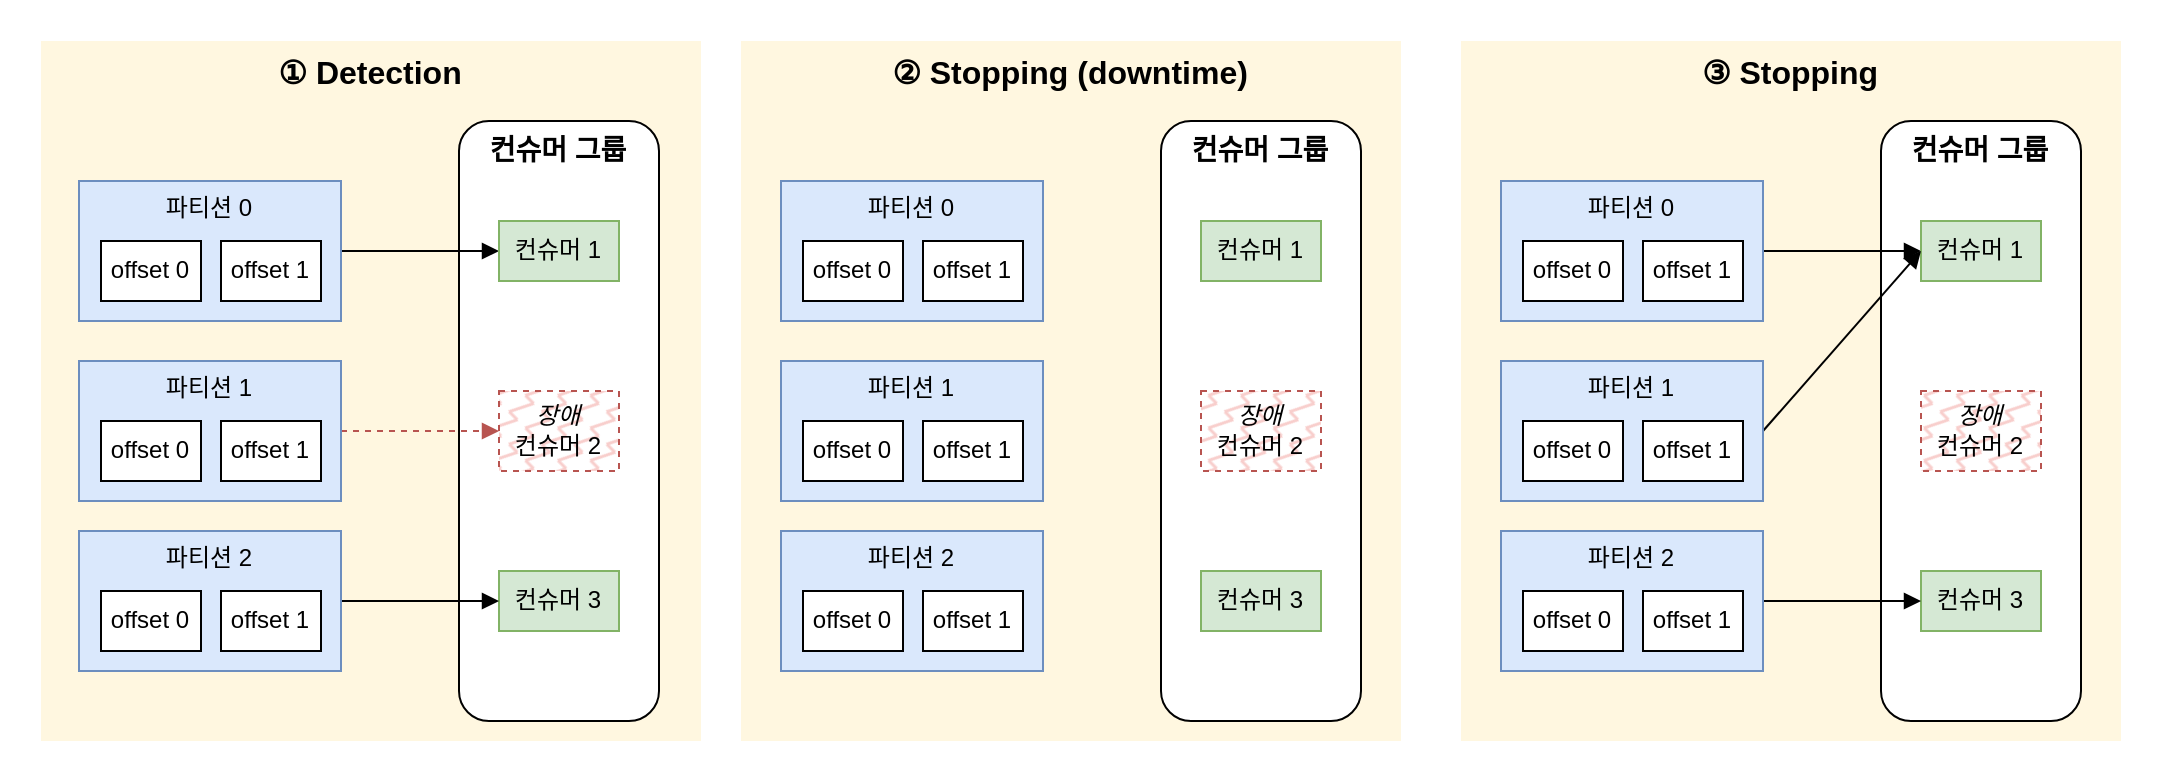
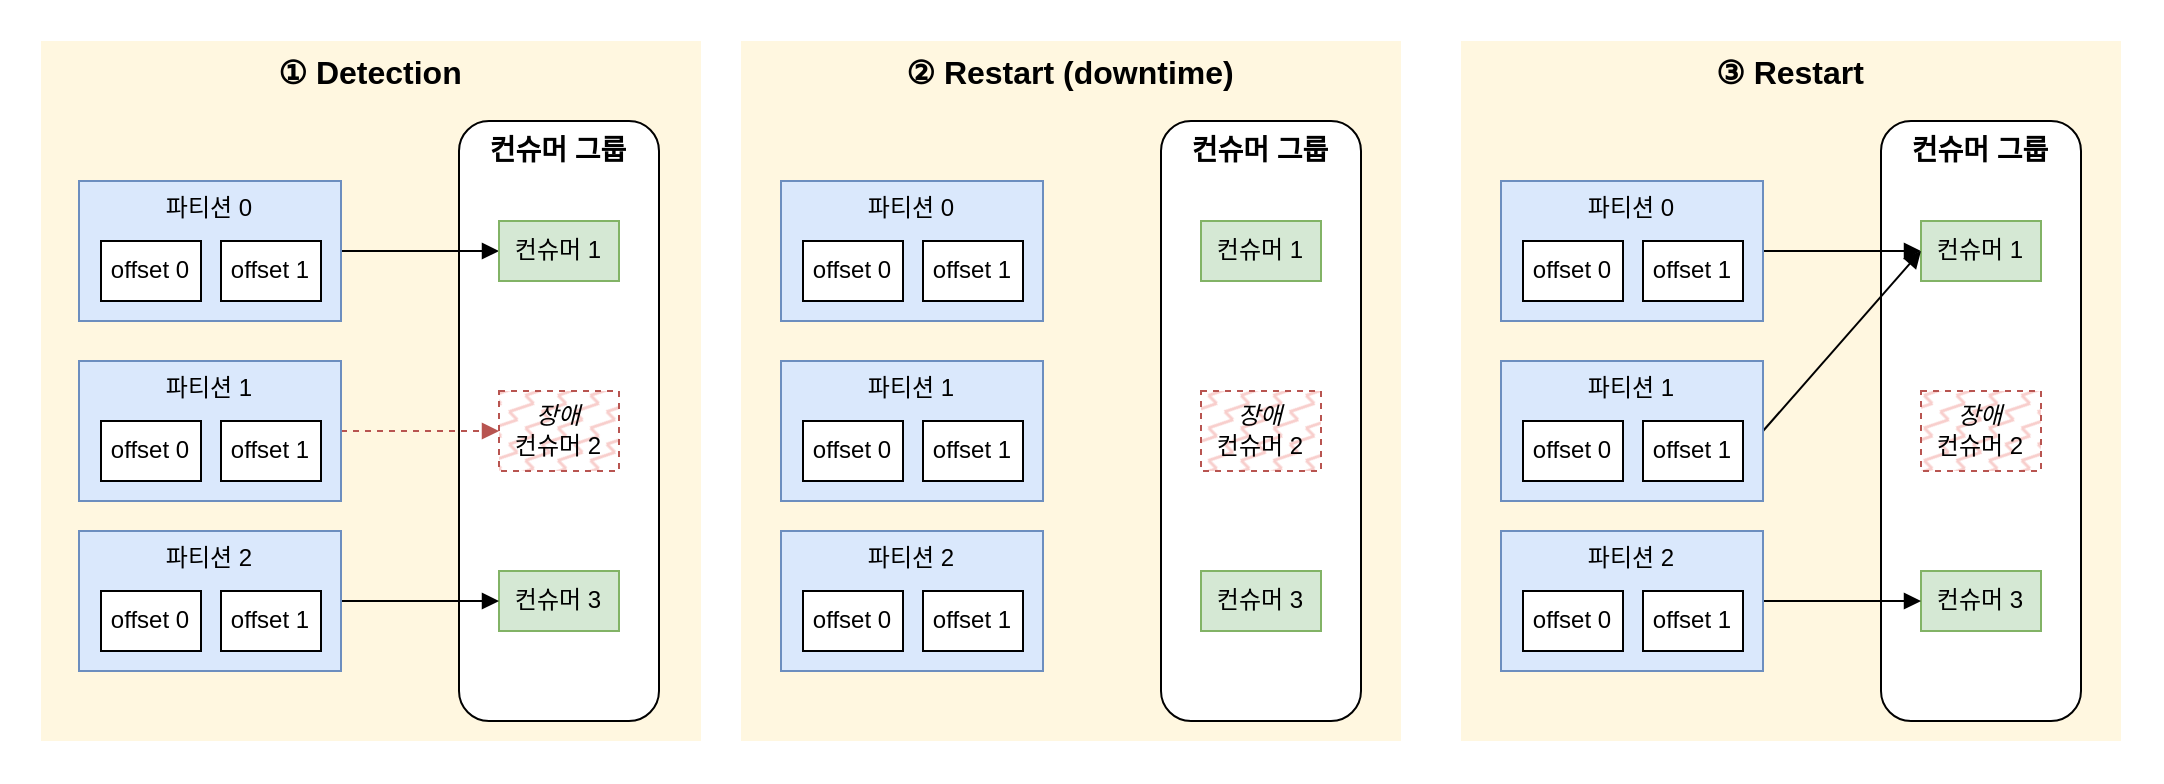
  <mxCell id="0" />
  <mxCell id="1" parent="0" />
- <mxCell id="2" value="③ Stopping" style="rounded=0;whiteSpace=wrap;html=1;fillColor=#fff2cc;strokeColor=none;opacity=60;verticalAlign=top;fontStyle=1;fontSize=16;" vertex="1" parent="1"><mxGeometry x="730" y="20" width="330" height="350" as="geometry" /></mxCell>
- <mxCell id="3" value="② Stopping (downtime)" style="rounded=0;whiteSpace=wrap;html=1;fillColor=#fff2cc;strokeColor=none;opacity=60;verticalAlign=top;fontStyle=1;fontSize=16;" vertex="1" parent="1"><mxGeometry x="370" y="20" width="330" height="350" as="geometry" /></mxCell>
+ <mxCell id="2" value="③ Restart" style="rounded=0;whiteSpace=wrap;html=1;fillColor=#fff2cc;strokeColor=none;opacity=60;verticalAlign=top;fontStyle=1;fontSize=16;" vertex="1" parent="1"><mxGeometry x="730" y="20" width="330" height="350" as="geometry" /></mxCell>
+ <mxCell id="3" value="② Restart (downtime)" style="rounded=0;whiteSpace=wrap;html=1;fillColor=#fff2cc;strokeColor=none;opacity=60;verticalAlign=top;fontStyle=1;fontSize=16;" vertex="1" parent="1"><mxGeometry x="370" y="20" width="330" height="350" as="geometry" /></mxCell>
  <mxCell id="4" value="① Detection" style="rounded=0;whiteSpace=wrap;html=1;fillColor=#fff2cc;strokeColor=none;opacity=60;verticalAlign=top;fontStyle=1;fontSize=16;" vertex="1" parent="1"><mxGeometry x="20" y="20" width="330" height="350" as="geometry" /></mxCell>
  <mxCell id="5" value="컨슈머 그룹" style="rounded=1;whiteSpace=wrap;html=1;verticalAlign=top;horizontal=1;fontStyle=1;fontSize=14;" vertex="1" parent="1"><mxGeometry x="229" y="60" width="100" height="300" as="geometry" /></mxCell>
  <mxCell id="6" style="edgeStyle=orthogonalEdgeStyle;rounded=0;orthogonalLoop=1;jettySize=auto;html=1;entryX=0;entryY=0.5;entryDx=0;entryDy=0;endArrow=block;endFill=1;" edge="1" parent="1" source="7" target="8"><mxGeometry relative="1" as="geometry" /></mxCell>
  <mxCell id="7" value="파티션 0" style="rounded=0;whiteSpace=wrap;html=1;fillColor=#dae8fc;strokeColor=#6c8ebf;verticalAlign=top;" vertex="1" parent="1"><mxGeometry x="39" y="90" width="131" height="70" as="geometry" /></mxCell>
  <mxCell id="8" value="컨슈머 1" style="rounded=0;whiteSpace=wrap;html=1;fillColor=#d5e8d4;strokeColor=#82b366;" vertex="1" parent="1"><mxGeometry x="249" y="110" width="60" height="30" as="geometry" /></mxCell>
  <mxCell id="9" value="&lt;div&gt;&lt;i&gt;장애&lt;/i&gt;&lt;/div&gt;컨슈머 2" style="rounded=0;whiteSpace=wrap;html=1;fillColor=#f8cecc;strokeColor=#b85450;fillStyle=zigzag-line;dashed=1;" vertex="1" parent="1"><mxGeometry x="249" y="195" width="60" height="40" as="geometry" /></mxCell>
  <mxCell id="10" value="&lt;div&gt;컨슈머 3&lt;/div&gt;" style="rounded=0;whiteSpace=wrap;html=1;fillColor=#d5e8d4;strokeColor=#82b366;" vertex="1" parent="1"><mxGeometry x="249" y="285" width="60" height="30" as="geometry" /></mxCell>
  <mxCell id="11" value="offset 0" style="rounded=0;whiteSpace=wrap;html=1;" vertex="1" parent="1"><mxGeometry x="50" y="120" width="50" height="30" as="geometry" /></mxCell>
  <mxCell id="12" value="offset 1" style="rounded=0;whiteSpace=wrap;html=1;" vertex="1" parent="1"><mxGeometry x="110" y="120" width="50" height="30" as="geometry" /></mxCell>
  <mxCell id="13" style="edgeStyle=orthogonalEdgeStyle;rounded=0;orthogonalLoop=1;jettySize=auto;html=1;endArrow=block;endFill=1;dashed=1;fillColor=#f8cecc;strokeColor=#b85450;" edge="1" parent="1" source="14" target="9"><mxGeometry relative="1" as="geometry" /></mxCell>
  <mxCell id="14" value="파티션 1" style="rounded=0;whiteSpace=wrap;html=1;fillColor=#dae8fc;strokeColor=#6c8ebf;verticalAlign=top;" vertex="1" parent="1"><mxGeometry x="39" y="180" width="131" height="70" as="geometry" /></mxCell>
  <mxCell id="15" value="offset 0" style="rounded=0;whiteSpace=wrap;html=1;" vertex="1" parent="1"><mxGeometry x="50" y="210" width="50" height="30" as="geometry" /></mxCell>
  <mxCell id="16" value="offset 1" style="rounded=0;whiteSpace=wrap;html=1;" vertex="1" parent="1"><mxGeometry x="110" y="210" width="50" height="30" as="geometry" /></mxCell>
  <mxCell id="17" style="edgeStyle=orthogonalEdgeStyle;rounded=0;orthogonalLoop=1;jettySize=auto;html=1;entryX=0;entryY=0.5;entryDx=0;entryDy=0;endArrow=block;endFill=1;" edge="1" parent="1" source="18" target="10"><mxGeometry relative="1" as="geometry" /></mxCell>
  <mxCell id="18" value="파티션 2" style="rounded=0;whiteSpace=wrap;html=1;fillColor=#dae8fc;strokeColor=#6c8ebf;verticalAlign=top;" vertex="1" parent="1"><mxGeometry x="39" y="265" width="131" height="70" as="geometry" /></mxCell>
  <mxCell id="19" value="offset 0" style="rounded=0;whiteSpace=wrap;html=1;" vertex="1" parent="1"><mxGeometry x="50" y="295" width="50" height="30" as="geometry" /></mxCell>
  <mxCell id="20" value="offset 1" style="rounded=0;whiteSpace=wrap;html=1;" vertex="1" parent="1"><mxGeometry x="110" y="295" width="50" height="30" as="geometry" /></mxCell>
  <mxCell id="21" value="컨슈머 그룹" style="rounded=1;whiteSpace=wrap;html=1;verticalAlign=top;horizontal=1;fontStyle=1;fontSize=14;" vertex="1" parent="1"><mxGeometry x="580" y="60" width="100" height="300" as="geometry" /></mxCell>
  <mxCell id="22" value="파티션 0" style="rounded=0;whiteSpace=wrap;html=1;fillColor=#dae8fc;strokeColor=#6c8ebf;verticalAlign=top;" vertex="1" parent="1"><mxGeometry x="390" y="90" width="131" height="70" as="geometry" /></mxCell>
  <mxCell id="23" value="컨슈머 1" style="rounded=0;whiteSpace=wrap;html=1;fillColor=#d5e8d4;strokeColor=#82b366;" vertex="1" parent="1"><mxGeometry x="600" y="110" width="60" height="30" as="geometry" /></mxCell>
  <mxCell id="24" value="&lt;div&gt;&lt;i&gt;장애&lt;/i&gt;&lt;/div&gt;컨슈머 2" style="rounded=0;whiteSpace=wrap;html=1;fillColor=#f8cecc;strokeColor=#b85450;fillStyle=zigzag-line;dashed=1;" vertex="1" parent="1"><mxGeometry x="600" y="195" width="60" height="40" as="geometry" /></mxCell>
  <mxCell id="25" value="&lt;div&gt;컨슈머 3&lt;/div&gt;" style="rounded=0;whiteSpace=wrap;html=1;fillColor=#d5e8d4;strokeColor=#82b366;" vertex="1" parent="1"><mxGeometry x="600" y="285" width="60" height="30" as="geometry" /></mxCell>
  <mxCell id="26" value="offset 0" style="rounded=0;whiteSpace=wrap;html=1;" vertex="1" parent="1"><mxGeometry x="401" y="120" width="50" height="30" as="geometry" /></mxCell>
  <mxCell id="27" value="offset 1" style="rounded=0;whiteSpace=wrap;html=1;" vertex="1" parent="1"><mxGeometry x="461" y="120" width="50" height="30" as="geometry" /></mxCell>
  <mxCell id="28" value="파티션 1" style="rounded=0;whiteSpace=wrap;html=1;fillColor=#dae8fc;strokeColor=#6c8ebf;verticalAlign=top;" vertex="1" parent="1"><mxGeometry x="390" y="180" width="131" height="70" as="geometry" /></mxCell>
  <mxCell id="29" value="offset 0" style="rounded=0;whiteSpace=wrap;html=1;" vertex="1" parent="1"><mxGeometry x="401" y="210" width="50" height="30" as="geometry" /></mxCell>
  <mxCell id="30" value="offset 1" style="rounded=0;whiteSpace=wrap;html=1;" vertex="1" parent="1"><mxGeometry x="461" y="210" width="50" height="30" as="geometry" /></mxCell>
  <mxCell id="31" value="파티션 2" style="rounded=0;whiteSpace=wrap;html=1;fillColor=#dae8fc;strokeColor=#6c8ebf;verticalAlign=top;" vertex="1" parent="1"><mxGeometry x="390" y="265" width="131" height="70" as="geometry" /></mxCell>
  <mxCell id="32" value="offset 0" style="rounded=0;whiteSpace=wrap;html=1;" vertex="1" parent="1"><mxGeometry x="401" y="295" width="50" height="30" as="geometry" /></mxCell>
  <mxCell id="33" value="offset 1" style="rounded=0;whiteSpace=wrap;html=1;" vertex="1" parent="1"><mxGeometry x="461" y="295" width="50" height="30" as="geometry" /></mxCell>
  <mxCell id="34" value="컨슈머 그룹" style="rounded=1;whiteSpace=wrap;html=1;verticalAlign=top;horizontal=1;fontStyle=1;fontSize=14;" vertex="1" parent="1"><mxGeometry x="940" y="60" width="100" height="300" as="geometry" /></mxCell>
  <mxCell id="35" style="edgeStyle=orthogonalEdgeStyle;rounded=0;orthogonalLoop=1;jettySize=auto;html=1;entryX=0;entryY=0.5;entryDx=0;entryDy=0;endArrow=block;endFill=1;" edge="1" parent="1" source="36" target="37"><mxGeometry relative="1" as="geometry" /></mxCell>
  <mxCell id="36" value="파티션 0" style="rounded=0;whiteSpace=wrap;html=1;fillColor=#dae8fc;strokeColor=#6c8ebf;verticalAlign=top;" vertex="1" parent="1"><mxGeometry x="750" y="90" width="131" height="70" as="geometry" /></mxCell>
  <mxCell id="37" value="컨슈머 1" style="rounded=0;whiteSpace=wrap;html=1;fillColor=#d5e8d4;strokeColor=#82b366;" vertex="1" parent="1"><mxGeometry x="960" y="110" width="60" height="30" as="geometry" /></mxCell>
  <mxCell id="38" value="&lt;div&gt;&lt;i&gt;장애&lt;/i&gt;&lt;/div&gt;컨슈머 2" style="rounded=0;whiteSpace=wrap;html=1;fillColor=#f8cecc;strokeColor=#b85450;fillStyle=zigzag-line;dashed=1;" vertex="1" parent="1"><mxGeometry x="960" y="195" width="60" height="40" as="geometry" /></mxCell>
  <mxCell id="39" value="&lt;div&gt;컨슈머 3&lt;/div&gt;" style="rounded=0;whiteSpace=wrap;html=1;fillColor=#d5e8d4;strokeColor=#82b366;" vertex="1" parent="1"><mxGeometry x="960" y="285" width="60" height="30" as="geometry" /></mxCell>
  <mxCell id="40" value="offset 0" style="rounded=0;whiteSpace=wrap;html=1;" vertex="1" parent="1"><mxGeometry x="761" y="120" width="50" height="30" as="geometry" /></mxCell>
  <mxCell id="41" value="offset 1" style="rounded=0;whiteSpace=wrap;html=1;" vertex="1" parent="1"><mxGeometry x="821" y="120" width="50" height="30" as="geometry" /></mxCell>
  <mxCell id="42" style="rounded=0;orthogonalLoop=1;jettySize=auto;html=1;entryX=0;entryY=0.5;entryDx=0;entryDy=0;endArrow=block;endFill=1;exitX=1;exitY=0.5;exitDx=0;exitDy=0;" edge="1" parent="1" source="43" target="37"><mxGeometry relative="1" as="geometry" /></mxCell>
  <mxCell id="43" value="파티션 1" style="rounded=0;whiteSpace=wrap;html=1;fillColor=#dae8fc;strokeColor=#6c8ebf;verticalAlign=top;" vertex="1" parent="1"><mxGeometry x="750" y="180" width="131" height="70" as="geometry" /></mxCell>
  <mxCell id="44" value="offset 0" style="rounded=0;whiteSpace=wrap;html=1;" vertex="1" parent="1"><mxGeometry x="761" y="210" width="50" height="30" as="geometry" /></mxCell>
  <mxCell id="45" value="offset 1" style="rounded=0;whiteSpace=wrap;html=1;" vertex="1" parent="1"><mxGeometry x="821" y="210" width="50" height="30" as="geometry" /></mxCell>
  <mxCell id="46" style="edgeStyle=orthogonalEdgeStyle;rounded=0;orthogonalLoop=1;jettySize=auto;html=1;entryX=0;entryY=0.5;entryDx=0;entryDy=0;endArrow=block;endFill=1;" edge="1" parent="1" source="47" target="39"><mxGeometry relative="1" as="geometry" /></mxCell>
  <mxCell id="47" value="파티션 2" style="rounded=0;whiteSpace=wrap;html=1;fillColor=#dae8fc;strokeColor=#6c8ebf;verticalAlign=top;" vertex="1" parent="1"><mxGeometry x="750" y="265" width="131" height="70" as="geometry" /></mxCell>
  <mxCell id="48" value="offset 0" style="rounded=0;whiteSpace=wrap;html=1;" vertex="1" parent="1"><mxGeometry x="761" y="295" width="50" height="30" as="geometry" /></mxCell>
  <mxCell id="49" value="offset 1" style="rounded=0;whiteSpace=wrap;html=1;" vertex="1" parent="1"><mxGeometry x="821" y="295" width="50" height="30" as="geometry" /></mxCell>
